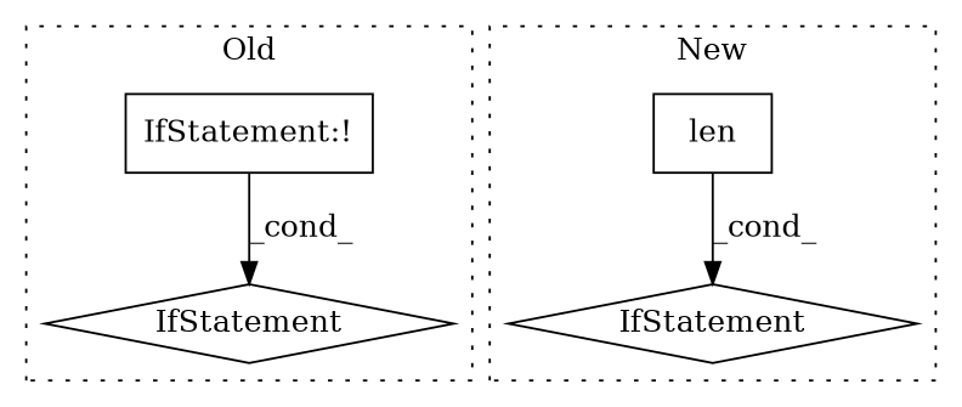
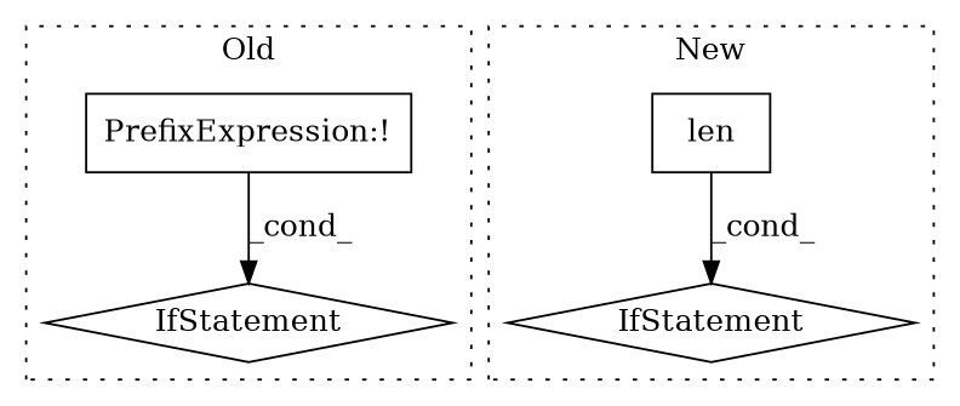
  digraph {
    node [a=25 l="4,2" shape=diamond]
    n1 [label=IfStatement s="2588,2615"]
-   n2 [a=38 l=1 label="IfStatement:!" s=2592 shape=box]
+   n2 [a=38 l=1 label="PrefixExpression:!" s=2592 shape=box]
    n3 [a=32 l="4,1" label=len s="2954,2971" shape=box]
    n4 [label=IfStatement s="2950,2977"]
    subgraph cluster_1 {
      label=Old
      style=dotted
      n1
      n2
    }
    subgraph cluster_2 {
      label=New
      style=dotted
      n3
      n4
    }
    n2 -> n1 [label=_cond_]
    n3 -> n4 [label=_cond_]
  }
